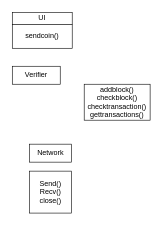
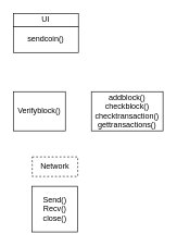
  <mxCell id="0" />
  <mxCell id="1" parent="0" />
- <mxCell id="2" value="Network" style="rounded=0;whiteSpace=wrap;html=1;" vertex="1" parent="1"><mxGeometry x="49" y="240" width="70" height="30" as="geometry" /></mxCell>
+ <mxCell id="2" value="Network" style="rounded=0;whiteSpace=wrap;html=1;dashed=1;" vertex="1" parent="1"><mxGeometry x="49" y="240" width="70" height="30" as="geometry" /></mxCell>
  <mxCell id="3" value="Send()&lt;br&gt;Recv()&lt;br&gt;close()" style="rounded=0;whiteSpace=wrap;html=1;" vertex="1" parent="1"><mxGeometry x="49" y="285" width="70" height="70" as="geometry" /></mxCell>
  <mxCell id="4" value="addblock()&lt;br&gt;checkblock()&lt;br&gt;checktransaction()&lt;br&gt;gettransactions()" style="rounded=0;whiteSpace=wrap;html=1;" vertex="1" parent="1"><mxGeometry x="140" y="140" width="110" height="60" as="geometry" /></mxCell>
- <mxCell id="5" value="Verifier" style="rounded=0;whiteSpace=wrap;html=1;" vertex="1" parent="1"><mxGeometry x="20" y="110" width="80" height="30" as="geometry" /></mxCell>
+ <mxCell id="6" value="Verifyblock()" style="rounded=0;whiteSpace=wrap;html=1;" vertex="1" parent="1"><mxGeometry x="20" y="140" width="80" height="60" as="geometry" /></mxCell>
  <mxCell id="7" value="UI" style="rounded=0;whiteSpace=wrap;html=1;" vertex="1" parent="1"><mxGeometry x="20" y="20" width="100" height="20" as="geometry" /></mxCell>
  <mxCell id="8" value="sendcoin()" style="rounded=0;whiteSpace=wrap;html=1;" vertex="1" parent="1"><mxGeometry x="20" y="40" width="100" height="40" as="geometry" /></mxCell>
